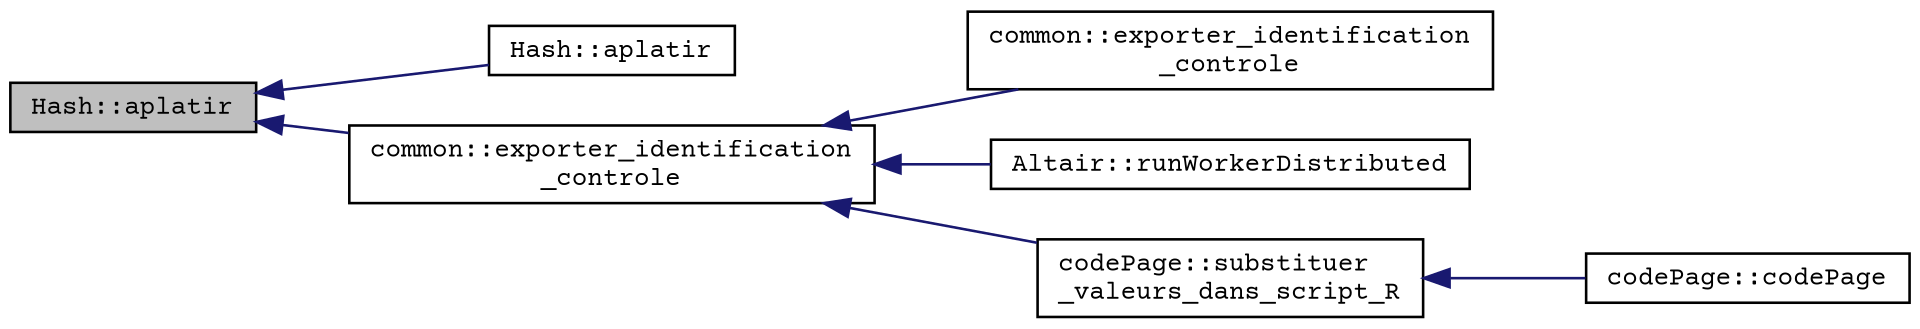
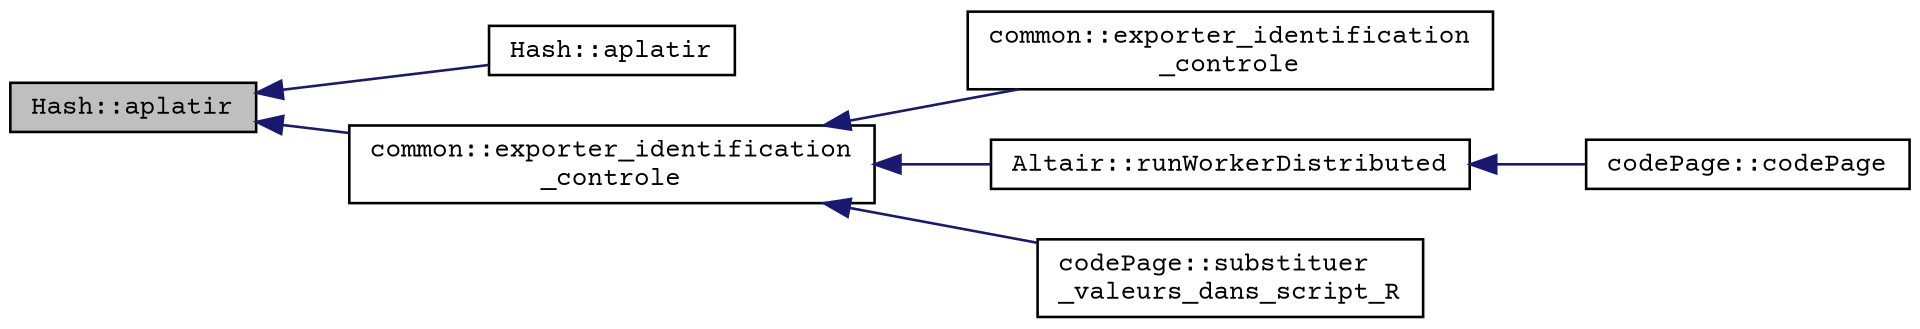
  digraph {
    fontname="Courier Prime"
    rankdir=LR
    node [color=black fillcolor=white fontname="Courier Prime" fontsize=10 shape=record style=filled]
    edge [color=midnightblue dir=back fontname="Courier Prime" fontsize=10 labelfontname=Helvetica labelfontsize=10 style=solid]
    n1 [fillcolor=grey75 fontcolor=black height=0.2 label="Hash::aplatir" width=0.4]
    n2 [height=0.2 label="Hash::aplatir" width=0.4]
    n3 [height=0.2 label="common::exporter_identification\l_controle" width=0.4]
    n4 [height=0.2 label="common::exporter_identification\l_controle" width=0.4]
    n5 [height=0.2 label="Altair::runWorkerDistributed" width=0.4]
    n6 [height=0.2 label="codePage::substituer\l_valeurs_dans_script_R" width=0.4]
    n7 [height=0.2 label="codePage::codePage" width=0.4]
    n1 -> n2
    n1 -> n3
    n3 -> n4
    n3 -> n5
    n3 -> n6
-   n6 -> n7
+   n5 -> n7
  }
